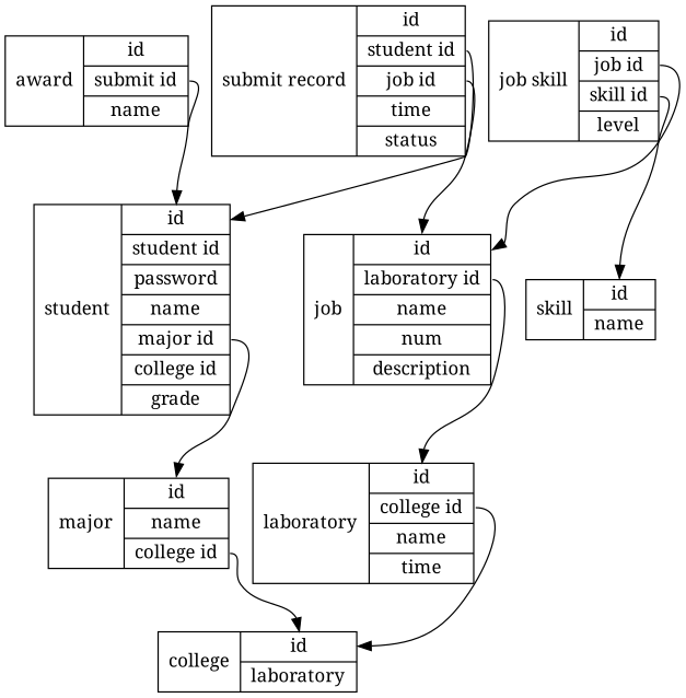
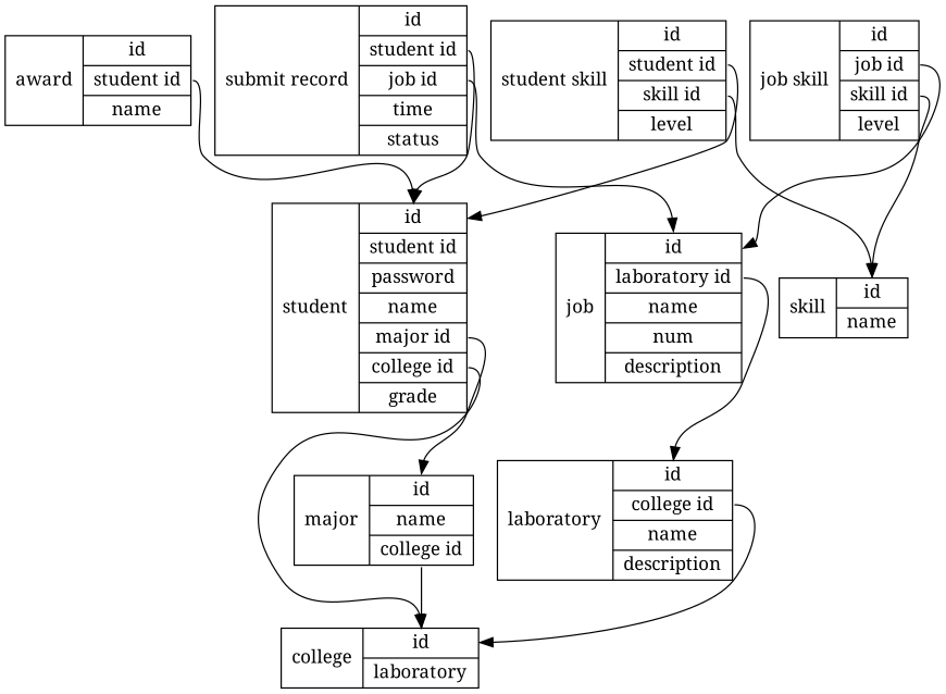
  digraph {
    fontname="Noto Serif"
    node [fontname="Noto Serif" shape=record]
    edge [fontname="Noto Serif" headport=id tailport=college_id]
    n1 [label="student | {<id> id | student id | password | name |<major_id> major id |<college_id> college id | grade}"]
    n2 [label="college | {<id> id | laboratory}"]
    n3 [label="major | {<id>id | name |<college_id> college id}"]
-   n4 [label="laboratory | {<id> id |<college_id> college id | name | time}"]
+   n4 [label="laboratory | {<id> id |<college_id> college id | name | description}"]
    n5 [label="job | {<id> id |<laboratory_id> laboratory id | name | num | description}"]
    n6 [label="skill | {<id> id | name}"]
-   n7 [label="award | {id |<student_id> submit id | name}"]
+   n7 [label="award | {id |<student_id> student id | name}"]
+   n8 [label="student skill | {id |<student_id> student id |<skill_id> skill id | level}"]
    n9 [label="submit record | {id |<student_id> student id |<job_id> job id | time | status}"]
    n10 [label="job skill | {id |<job_id> job id |<skill_id> skill id | level}"]
+   n1 -> n2
    n1 -> n3 [tailport=major_id]
    n3 -> n2
    n4 -> n2
    n5 -> n4 [tailport=laboratory_id]
    n7 -> n1 [tailport=student_id]
+   n8 -> n1 [tailport=student_id]
+   n8 -> n6 [tailport=skill_id]
    n9 -> n1 [tailport=student_id]
    n9 -> n5 [tailport=job_id]
    n10 -> n5 [tailport=job_id]
    n10 -> n6 [tailport=skill_id]
  }
